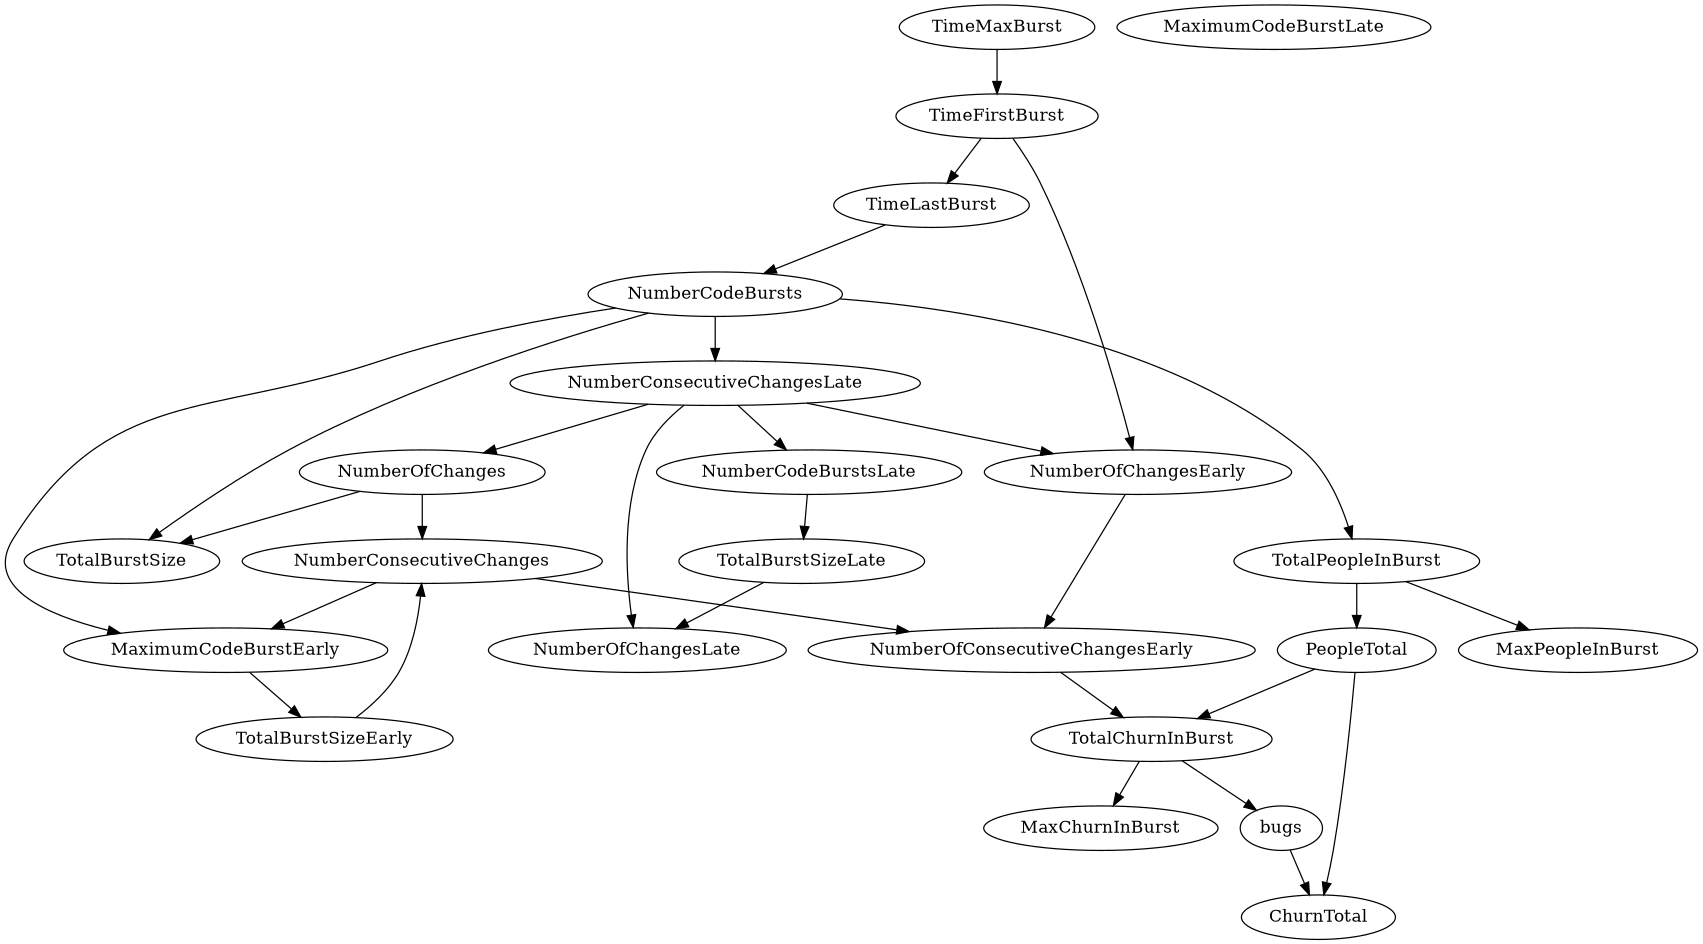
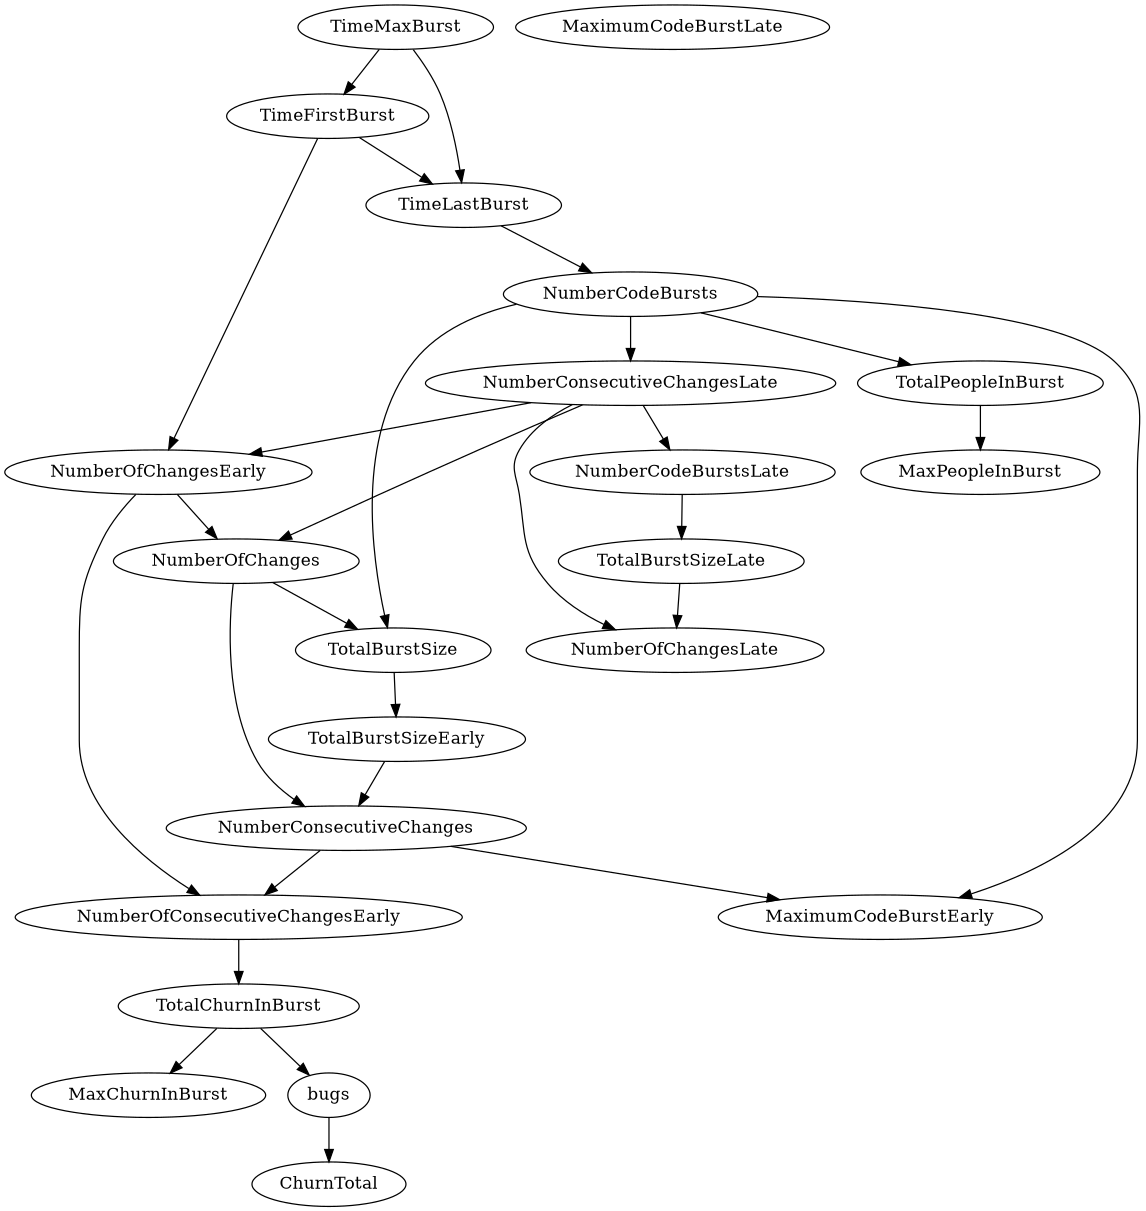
  digraph {
    TotalPeopleInBurst
    MaxPeopleInBurst
-   PeopleTotal
    TotalChurnInBurst
    ChurnTotal
    MaximumCodeBurstLate
    NumberOfChanges
    TotalBurstSize
    NumberConsecutiveChanges
    TotalBurstSizeEarly
    NumberOfConsecutiveChangesEarly
    MaximumCodeBurstEarly
    TotalBurstSizeLate
    NumberOfChangesLate
    NumberCodeBurstsLate
    NumberOfChangesEarly
    TimeFirstBurst
    TimeLastBurst
    NumberCodeBursts
    NumberConsecutiveChangesLate
    MaxChurnInBurst
    bugs
    TimeMaxBurst
    TotalPeopleInBurst -> MaxPeopleInBurst
-   TotalPeopleInBurst -> PeopleTotal
-   PeopleTotal -> TotalChurnInBurst
-   PeopleTotal -> ChurnTotal
    TotalChurnInBurst -> MaxChurnInBurst
    TotalChurnInBurst -> bugs
    NumberOfChanges -> TotalBurstSize
    NumberOfChanges -> NumberConsecutiveChanges
-   MaximumCodeBurstEarly -> TotalBurstSizeEarly
+   TotalBurstSize -> TotalBurstSizeEarly
    NumberConsecutiveChanges -> NumberOfConsecutiveChangesEarly
    NumberConsecutiveChanges -> MaximumCodeBurstEarly
    TotalBurstSizeEarly -> NumberConsecutiveChanges
    NumberOfConsecutiveChangesEarly -> TotalChurnInBurst
    TotalBurstSizeLate -> NumberOfChangesLate
    NumberCodeBurstsLate -> TotalBurstSizeLate
+   NumberOfChangesEarly -> NumberOfChanges
    NumberOfChangesEarly -> NumberOfConsecutiveChangesEarly
    TimeFirstBurst -> NumberOfChangesEarly
    TimeFirstBurst -> TimeLastBurst
    TimeLastBurst -> NumberCodeBursts
    NumberCodeBursts -> TotalPeopleInBurst
    NumberCodeBursts -> TotalBurstSize
    NumberCodeBursts -> MaximumCodeBurstEarly
    NumberCodeBursts -> NumberConsecutiveChangesLate
    NumberConsecutiveChangesLate -> NumberOfChanges
    NumberConsecutiveChangesLate -> NumberOfChangesLate
    NumberConsecutiveChangesLate -> NumberCodeBurstsLate
    NumberConsecutiveChangesLate -> NumberOfChangesEarly
    bugs -> ChurnTotal
    TimeMaxBurst -> TimeFirstBurst
+   TimeMaxBurst -> TimeLastBurst
  }
